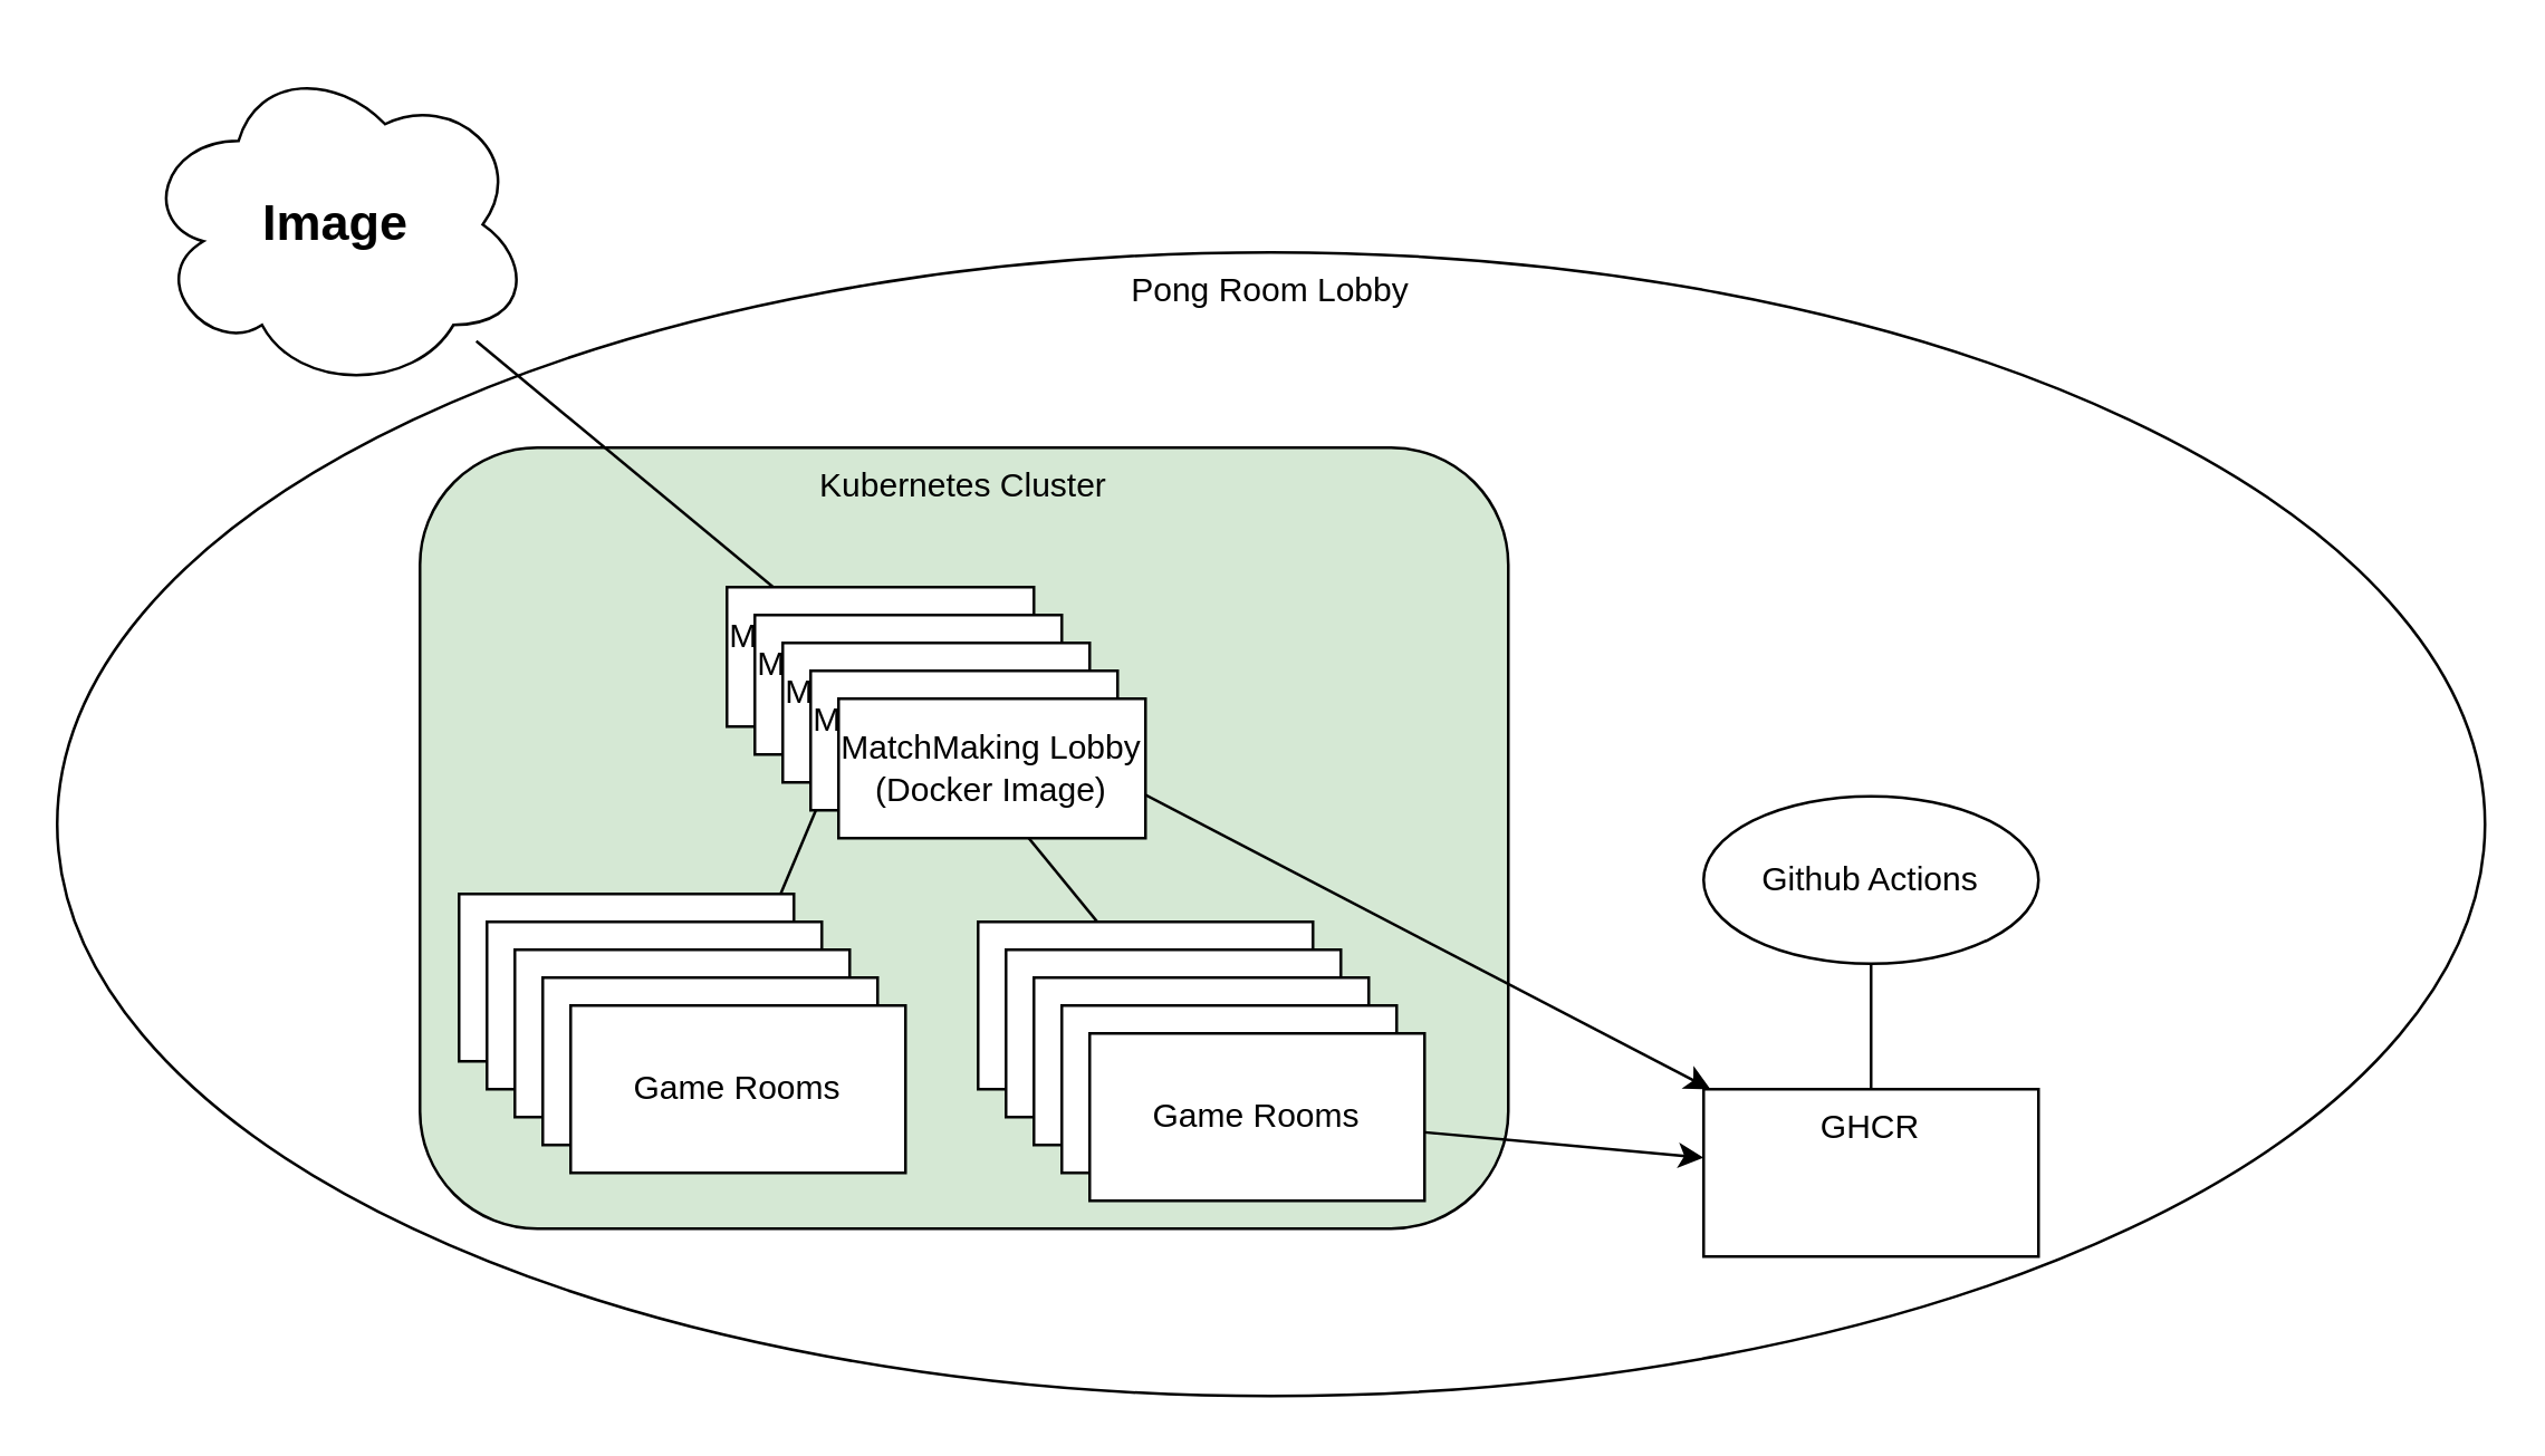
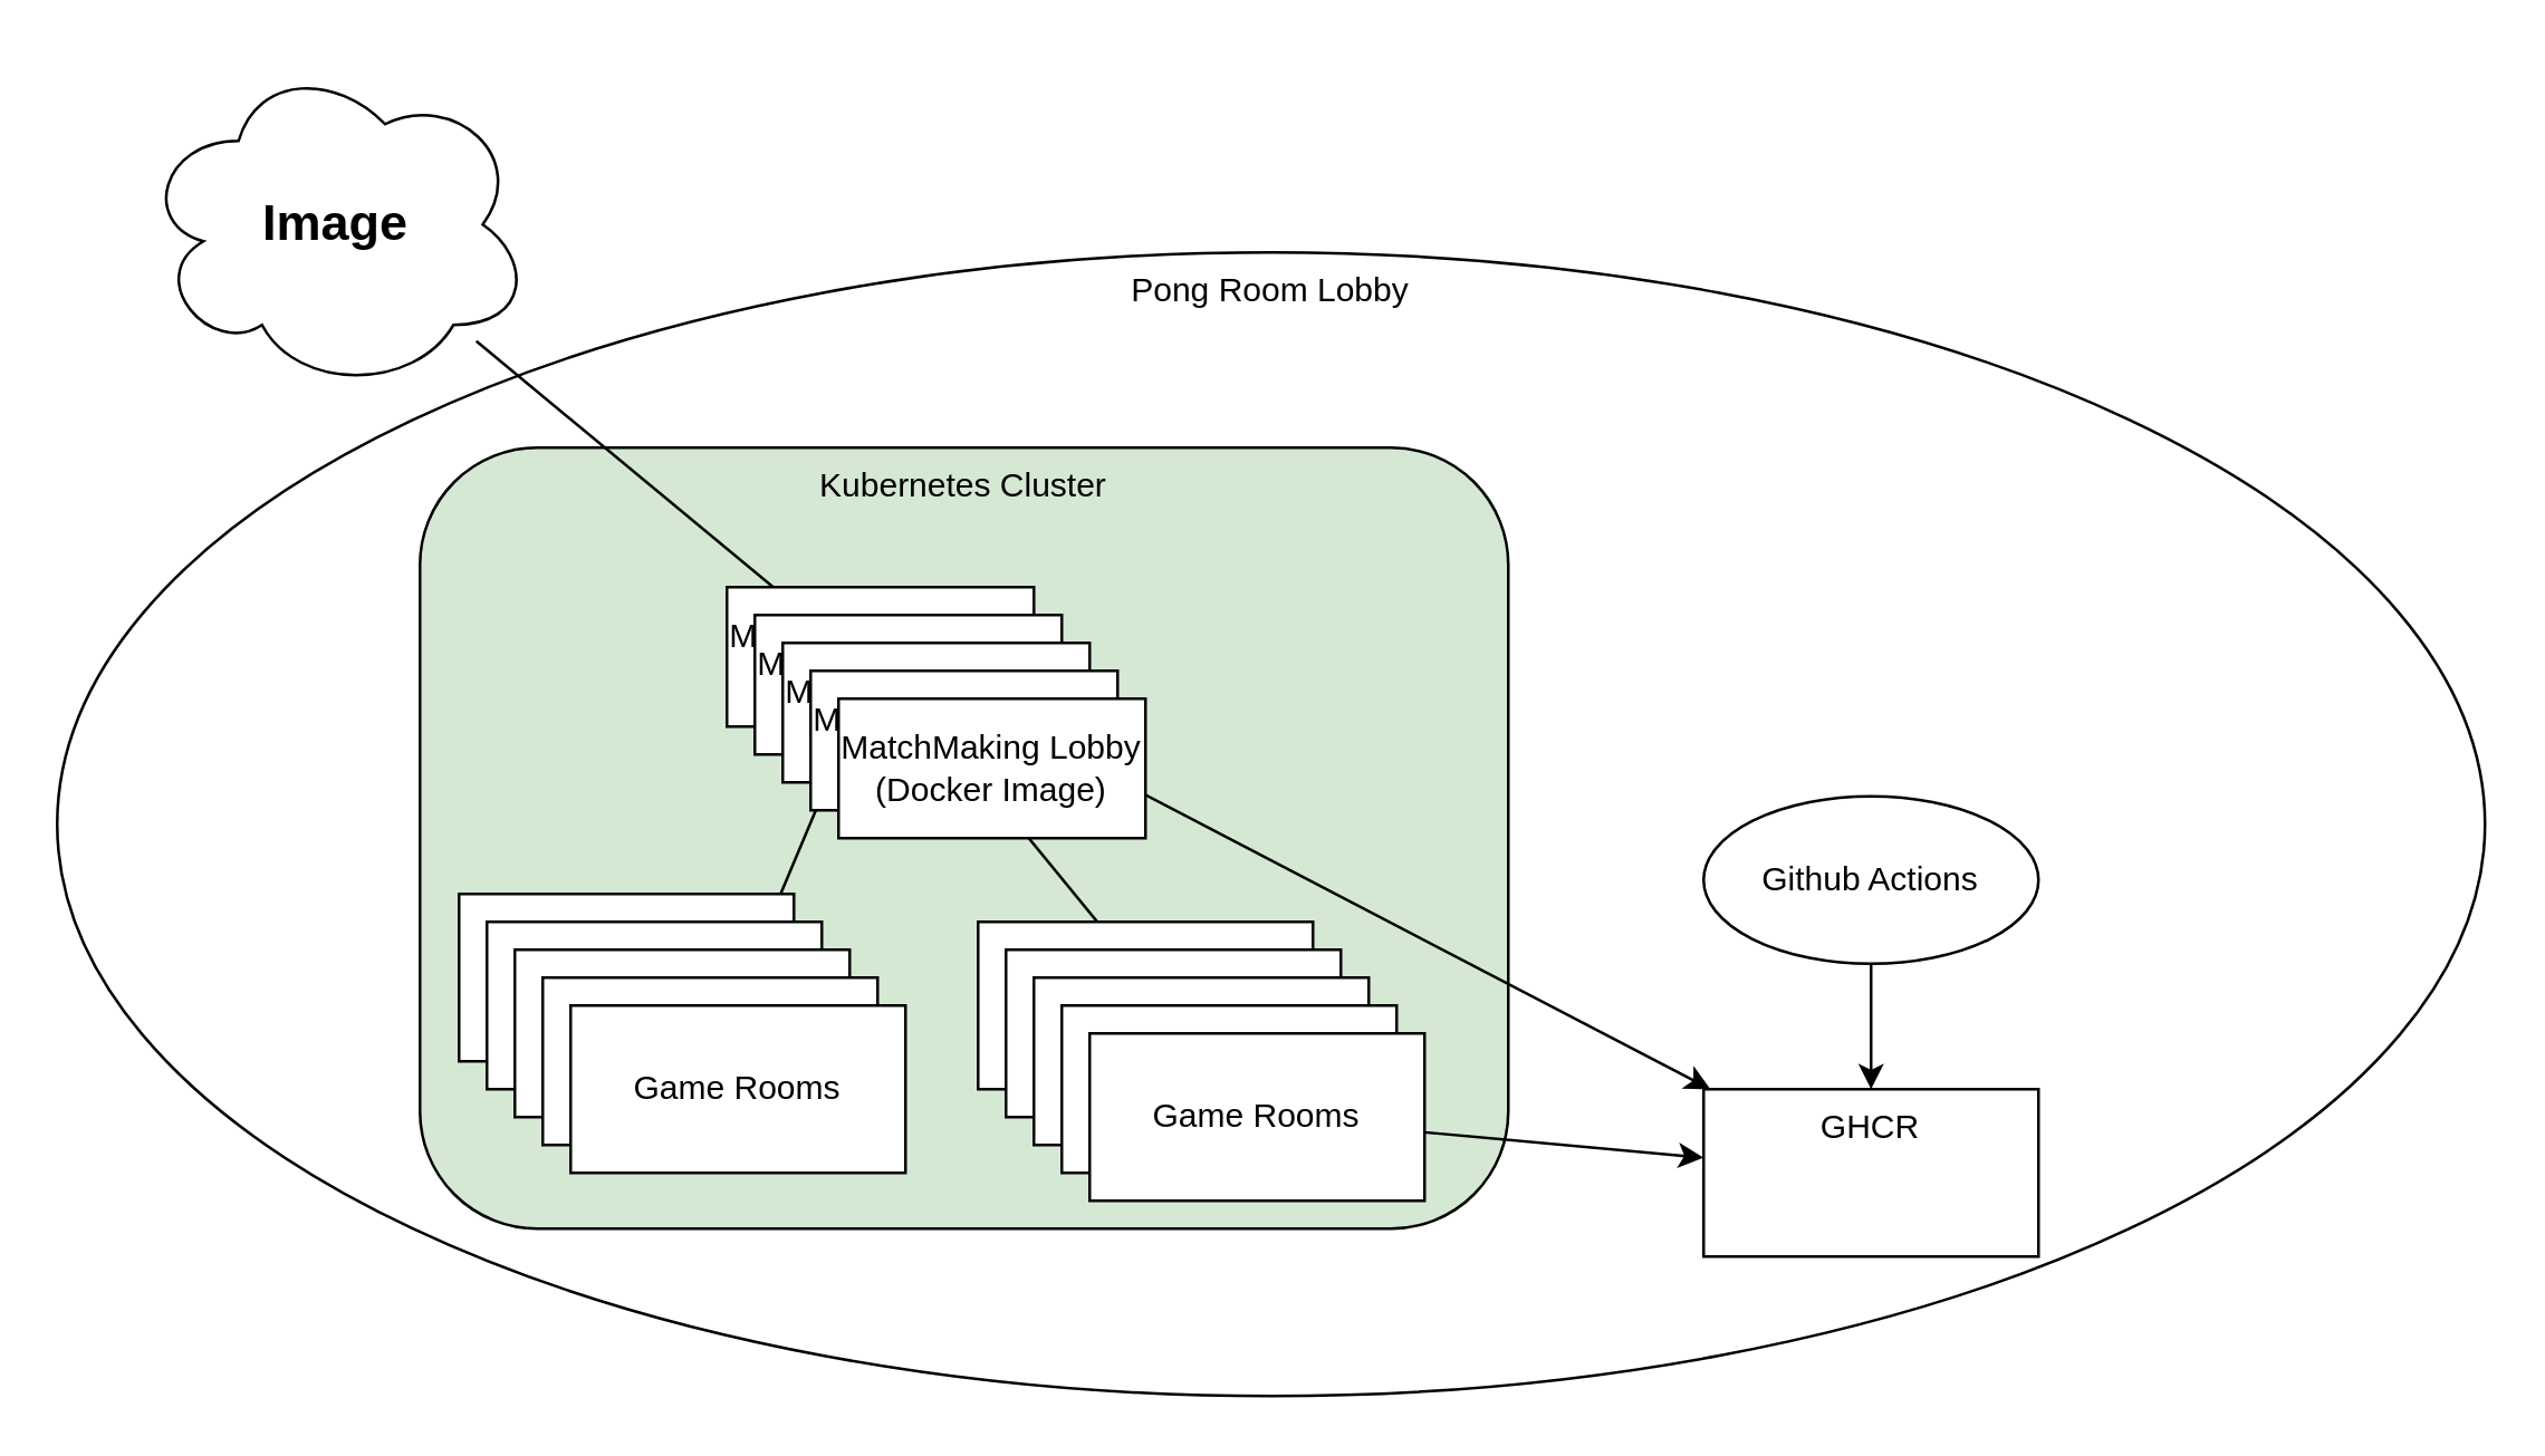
  <mxCell id="0" />
  <mxCell id="1" parent="0" />
  <mxCell id="2" value="Pong Room Lobby" style="ellipse;whiteSpace=wrap;html=1;verticalAlign=top;" vertex="1" parent="1"><mxGeometry x="20" y="90" width="870" height="410" as="geometry" /></mxCell>
  <mxCell id="3" value="Kubernetes Cluster" style="rounded=1;whiteSpace=wrap;html=1;verticalAlign=top;fillColor=#d5e8d4;" vertex="1" parent="1"><mxGeometry x="150" y="160" width="390" height="280" as="geometry" /></mxCell>
  <mxCell id="4" style="rounded=0;orthogonalLoop=1;jettySize=auto;html=1;" edge="1" parent="1" source="26" target="11"><mxGeometry relative="1" as="geometry" /></mxCell>
  <mxCell id="5" style="rounded=0;orthogonalLoop=1;jettySize=auto;html=1;" edge="1" parent="1" source="26" target="19"><mxGeometry relative="1" as="geometry" /></mxCell>
  <mxCell id="6" value="" style="group" vertex="1" connectable="0" parent="1"><mxGeometry x="350" y="330" width="160" height="100" as="geometry" /></mxCell>
  <mxCell id="7" value="Game Room" style="rounded=0;whiteSpace=wrap;html=1;" vertex="1" parent="6"><mxGeometry width="120" height="60" as="geometry" /></mxCell>
  <mxCell id="8" value="Game Room" style="rounded=0;whiteSpace=wrap;html=1;" vertex="1" parent="6"><mxGeometry x="10" y="10" width="120" height="60" as="geometry" /></mxCell>
  <mxCell id="9" value="Game Room" style="rounded=0;whiteSpace=wrap;html=1;" vertex="1" parent="6"><mxGeometry x="20" y="20" width="120" height="60" as="geometry" /></mxCell>
  <mxCell id="10" value="Game Room" style="rounded=0;whiteSpace=wrap;html=1;" vertex="1" parent="6"><mxGeometry x="30" y="30" width="120" height="60" as="geometry" /></mxCell>
  <mxCell id="11" value="Game Rooms" style="rounded=0;whiteSpace=wrap;html=1;" vertex="1" parent="6"><mxGeometry x="40" y="40" width="120" height="60" as="geometry" /></mxCell>
  <mxCell id="12" style="rounded=0;orthogonalLoop=1;jettySize=auto;html=1;" edge="1" parent="1" source="26" target="17"><mxGeometry relative="1" as="geometry" /></mxCell>
  <mxCell id="13" value="" style="group" vertex="1" connectable="0" parent="1"><mxGeometry x="164" y="320" width="160" height="100" as="geometry" /></mxCell>
  <mxCell id="14" value="Game Room" style="rounded=0;whiteSpace=wrap;html=1;" vertex="1" parent="13"><mxGeometry width="120" height="60" as="geometry" /></mxCell>
  <mxCell id="15" value="Game Room" style="rounded=0;whiteSpace=wrap;html=1;" vertex="1" parent="13"><mxGeometry x="10" y="10" width="120" height="60" as="geometry" /></mxCell>
  <mxCell id="16" value="Game Room" style="rounded=0;whiteSpace=wrap;html=1;" vertex="1" parent="13"><mxGeometry x="20" y="20" width="120" height="60" as="geometry" /></mxCell>
  <mxCell id="17" value="Game Room" style="rounded=0;whiteSpace=wrap;html=1;" vertex="1" parent="13"><mxGeometry x="30" y="30" width="120" height="60" as="geometry" /></mxCell>
  <mxCell id="18" value="Game Rooms" style="rounded=0;whiteSpace=wrap;html=1;" vertex="1" parent="13"><mxGeometry x="40" y="40" width="120" height="60" as="geometry" /></mxCell>
  <mxCell id="19" value="GHCR" style="rounded=0;whiteSpace=wrap;html=1;verticalAlign=top;" vertex="1" parent="1"><mxGeometry x="610" y="390" width="120" height="60" as="geometry" /></mxCell>
  <mxCell id="20" style="rounded=0;orthogonalLoop=1;jettySize=auto;html=1;" edge="1" parent="1" source="11" target="19"><mxGeometry relative="1" as="geometry" /></mxCell>
- <mxCell id="21" style="rounded=0;orthogonalLoop=1;jettySize=auto;html=1;endArrow=none;" edge="1" parent="1" source="22" target="19"><mxGeometry relative="1" as="geometry" /></mxCell>
+ <mxCell id="21" style="rounded=0;orthogonalLoop=1;jettySize=auto;html=1;" edge="1" parent="1" source="22" target="19"><mxGeometry relative="1" as="geometry" /></mxCell>
  <mxCell id="22" value="Github Actions" style="ellipse;whiteSpace=wrap;html=1;" vertex="1" parent="1"><mxGeometry x="610" y="285" width="120" height="60" as="geometry" /></mxCell>
  <mxCell id="23" style="rounded=0;orthogonalLoop=1;jettySize=auto;html=1;" edge="1" parent="1" source="24" target="30"><mxGeometry relative="1" as="geometry" /></mxCell>
  <mxCell id="24" value="&lt;div&gt;&lt;font style=&quot;font-size: 18px;&quot;&gt;&lt;b&gt;Image&lt;/b&gt;&lt;/font&gt;&lt;/div&gt;" style="ellipse;shape=cloud;whiteSpace=wrap;html=1;" vertex="1" parent="1"><mxGeometry x="50" y="20" width="140" height="120" as="geometry" /></mxCell>
  <mxCell id="25" value="" style="group" vertex="1" connectable="0" parent="1"><mxGeometry x="260" y="210" width="150" height="90" as="geometry" /></mxCell>
  <mxCell id="26" value="MatchMaking Lobby&lt;br&gt;(Docker Image)" style="rounded=0;whiteSpace=wrap;html=1;" vertex="1" parent="25"><mxGeometry width="110" height="50" as="geometry" /></mxCell>
  <mxCell id="27" value="MatchMaking Lobby&lt;br&gt;(Docker Image)" style="rounded=0;whiteSpace=wrap;html=1;" vertex="1" parent="25"><mxGeometry x="10" y="10" width="110" height="50" as="geometry" /></mxCell>
  <mxCell id="28" value="MatchMaking Lobby&lt;br&gt;(Docker Image)" style="rounded=0;whiteSpace=wrap;html=1;" vertex="1" parent="25"><mxGeometry x="20" y="20" width="110" height="50" as="geometry" /></mxCell>
  <mxCell id="29" value="MatchMaking Lobby&lt;br&gt;(Docker Image)" style="rounded=0;whiteSpace=wrap;html=1;" vertex="1" parent="25"><mxGeometry x="30" y="30" width="110" height="50" as="geometry" /></mxCell>
  <mxCell id="30" value="MatchMaking Lobby&lt;br&gt;(Docker Image)" style="rounded=0;whiteSpace=wrap;html=1;" vertex="1" parent="25"><mxGeometry x="40" y="40" width="110" height="50" as="geometry" /></mxCell>
